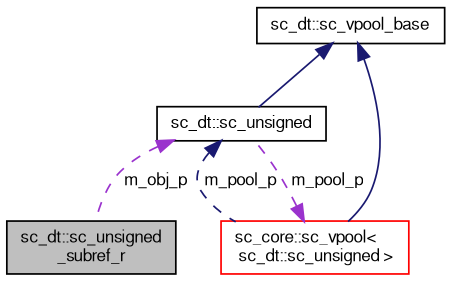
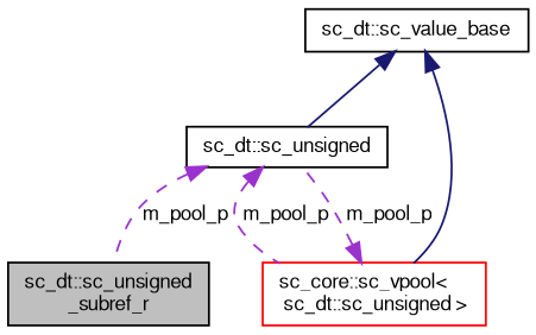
  digraph {
    node [color=black fillcolor=white fontname=FreeSans fontsize=10 shape=record style=filled]
    edge [color=darkorchid3 dir=back fontname=FreeSans fontsize=10 labelfontname=FreeSans labelfontsize=10 style=dashed]
    n1 [fillcolor=grey75 fontcolor=black height=0.2 label="sc_dt::sc_unsigned\l_subref_r" width=0.4]
-   n2 [height=0.2 label="sc_dt::sc_vpool_base" width=0.4]
+   n2 [height=0.2 label="sc_dt::sc_value_base" width=0.4]
    n3 [height=0.2 label="sc_dt::sc_unsigned" width=0.4]
    n4 [color=red height=0.2 label="sc_core::sc_vpool\<\l sc_dt::sc_unsigned \>" width=0.4]
    n2 -> n3 [color=midnightblue style=solid]
    n2 -> n4 [color=midnightblue style=solid]
-   n3 -> n1 [label=" m_obj_p"]
-   n3 -> n4 [color=midnightblue label=" m_pool_p"]
+   n3 -> n1 [label=" m_pool_p"]
+   n3 -> n4 [label=" m_pool_p"]
    n4 -> n3 [label=" m_pool_p"]
  }
